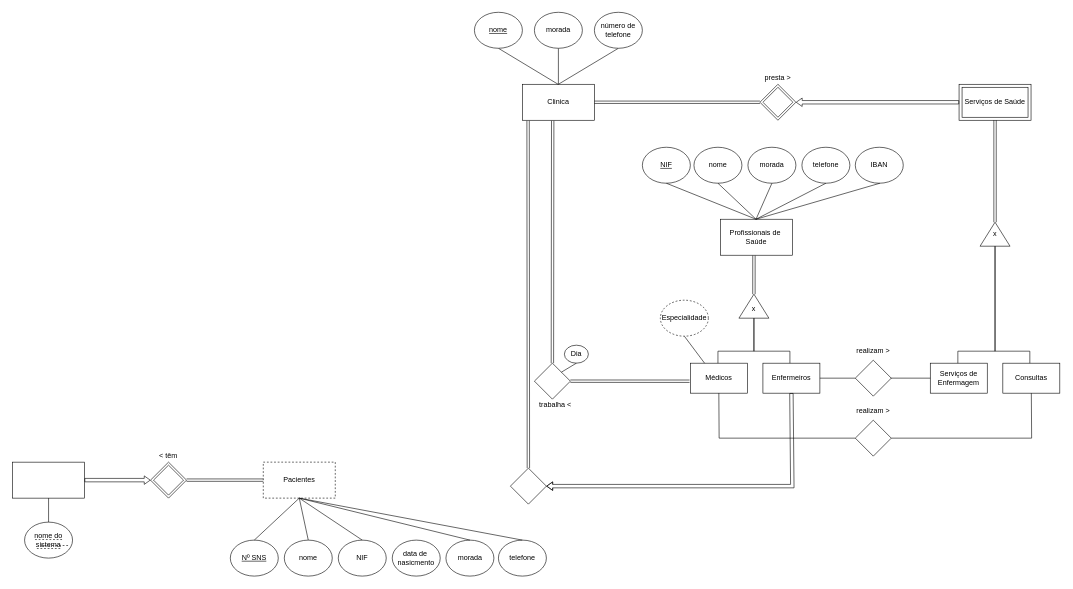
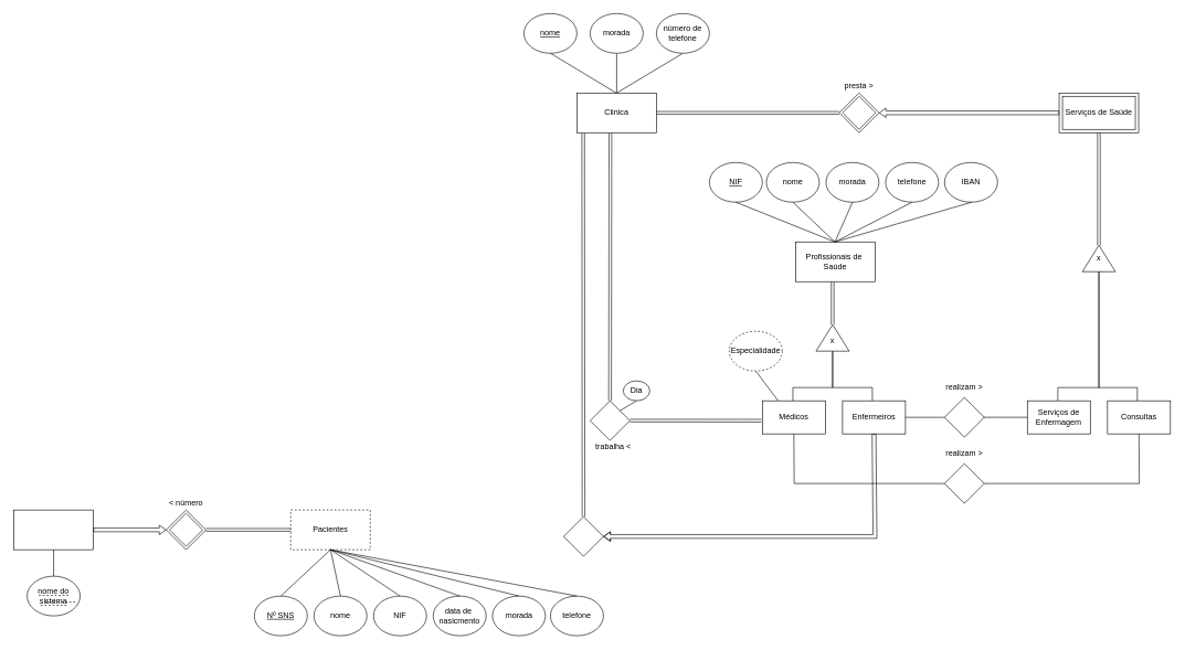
  <mxCell id="0" />
  <mxCell id="1" parent="0" />
  <mxCell id="2" value="Clinica" style="rounded=0;whiteSpace=wrap;html=1;" parent="1" vertex="1"><mxGeometry x="870" y="140" width="120" height="60" as="geometry" /></mxCell>
  <mxCell id="3" value="" style="endArrow=none;html=1;rounded=0;entryX=0.5;entryY=1;entryDx=0;entryDy=0;" parent="1" target="6" edge="1"><mxGeometry width="50" height="50" relative="1" as="geometry"><mxPoint x="929.5" y="140" as="sourcePoint" /><mxPoint x="870" y="80" as="targetPoint" /></mxGeometry></mxCell>
  <mxCell id="4" value="" style="endArrow=none;html=1;rounded=0;entryX=0.5;entryY=1;entryDx=0;entryDy=0;" parent="1" target="8" edge="1"><mxGeometry width="50" height="50" relative="1" as="geometry"><mxPoint x="930" y="140" as="sourcePoint" /><mxPoint x="990" y="80" as="targetPoint" /></mxGeometry></mxCell>
  <mxCell id="5" value="" style="endArrow=none;html=1;rounded=0;exitX=0.5;exitY=0;exitDx=0;exitDy=0;" parent="1" source="2" edge="1"><mxGeometry width="50" height="50" relative="1" as="geometry"><mxPoint x="929.5" y="120" as="sourcePoint" /><mxPoint x="930" y="80" as="targetPoint" /></mxGeometry></mxCell>
  <mxCell id="6" value="&lt;u&gt;nome&lt;/u&gt;" style="ellipse;whiteSpace=wrap;html=1;" parent="1" vertex="1"><mxGeometry y="20" width="80" height="60" as="geometry" x="790" /></mxCell>
  <mxCell id="7" value="morada" style="ellipse;whiteSpace=wrap;html=1;" parent="1" vertex="1"><mxGeometry x="890" y="20" width="80" height="60" as="geometry" /></mxCell>
  <mxCell id="8" value="número de&lt;div&gt;telefone&lt;/div&gt;" style="ellipse;whiteSpace=wrap;html=1;" parent="1" vertex="1"><mxGeometry x="990" y="20" width="80" height="60" as="geometry" /></mxCell>
  <mxCell id="9" value="Profissionais de&amp;nbsp;&lt;div&gt;Saúde&lt;/div&gt;" style="rounded=0;whiteSpace=wrap;html=1;" parent="1" vertex="1"><mxGeometry x="1200" y="365" width="120" height="60" as="geometry" /></mxCell>
  <mxCell id="10" value="&lt;u&gt;NIF&lt;/u&gt;" style="ellipse;whiteSpace=wrap;html=1;" parent="1" vertex="1"><mxGeometry x="1070" y="245" width="80" height="60" as="geometry" /></mxCell>
  <mxCell id="11" value="nome" style="ellipse;whiteSpace=wrap;html=1;" parent="1" vertex="1"><mxGeometry x="1156" y="245" width="80" height="60" as="geometry" /></mxCell>
  <mxCell id="12" value="morada" style="ellipse;whiteSpace=wrap;html=1;" parent="1" vertex="1"><mxGeometry x="1246" y="245" width="80" height="60" as="geometry" /></mxCell>
  <mxCell id="13" value="telefone" style="ellipse;whiteSpace=wrap;html=1;" parent="1" vertex="1"><mxGeometry x="1336" y="245" width="80" height="60" as="geometry" /></mxCell>
  <mxCell id="14" value="IBAN" style="ellipse;whiteSpace=wrap;html=1;" parent="1" vertex="1"><mxGeometry x="1425" y="245" width="80" height="60" as="geometry" /></mxCell>
  <mxCell id="15" value="" style="endArrow=none;html=1;rounded=0;exitX=0.5;exitY=0;exitDx=0;exitDy=0;entryX=0.5;entryY=1;entryDx=0;entryDy=0;" parent="1" target="10" edge="1"><mxGeometry width="50" height="50" relative="1" as="geometry"><mxPoint x="1259.5" y="365" as="sourcePoint" /><mxPoint x="1259.5" y="305" as="targetPoint" /></mxGeometry></mxCell>
  <mxCell id="16" value="" style="endArrow=none;html=1;rounded=0;exitX=0.5;exitY=0;exitDx=0;exitDy=0;entryX=0.5;entryY=1;entryDx=0;entryDy=0;" parent="1" target="11" edge="1"><mxGeometry width="50" height="50" relative="1" as="geometry"><mxPoint x="1259.5" y="365" as="sourcePoint" /><mxPoint x="1259.5" y="305" as="targetPoint" /></mxGeometry></mxCell>
  <mxCell id="17" value="" style="endArrow=none;html=1;rounded=0;exitX=0.5;exitY=0;exitDx=0;exitDy=0;entryX=0.5;entryY=1;entryDx=0;entryDy=0;" parent="1" target="12" edge="1"><mxGeometry width="50" height="50" relative="1" as="geometry"><mxPoint x="1259.5" y="365" as="sourcePoint" /><mxPoint x="1259.5" y="305" as="targetPoint" /></mxGeometry></mxCell>
  <mxCell id="18" value="" style="endArrow=none;html=1;rounded=0;exitX=0.5;exitY=0;exitDx=0;exitDy=0;entryX=0.5;entryY=1;entryDx=0;entryDy=0;" parent="1" target="13" edge="1"><mxGeometry width="50" height="50" relative="1" as="geometry"><mxPoint x="1259.5" y="365" as="sourcePoint" /><mxPoint x="1259.5" y="305" as="targetPoint" /></mxGeometry></mxCell>
  <mxCell id="19" value="" style="endArrow=none;html=1;rounded=0;exitX=0.5;exitY=0;exitDx=0;exitDy=0;entryX=0.5;entryY=1;entryDx=0;entryDy=0;" parent="1" edge="1"><mxGeometry width="50" height="50" relative="1" as="geometry"><mxPoint x="1259.5" y="365" as="sourcePoint" /><mxPoint x="1466" y="305" as="targetPoint" /></mxGeometry></mxCell>
  <mxCell id="20" value="" style="shape=link;html=1;rounded=0;entryX=1;entryY=0.5;entryDx=0;entryDy=0;exitX=0.467;exitY=1.009;exitDx=0;exitDy=0;exitPerimeter=0;" parent="1" source="9" target="21" edge="1"><mxGeometry width="100" relative="1" as="geometry"><mxPoint x="1269.5" y="340" as="sourcePoint" /><mxPoint x="1180" y="400" as="targetPoint" /></mxGeometry></mxCell>
  <mxCell id="21" value="" style="triangle;whiteSpace=wrap;html=1;rotation=-90;" parent="1" vertex="1"><mxGeometry x="1236" y="485" width="40" height="50" as="geometry" /></mxCell>
  <mxCell id="22" value="x" style="text;strokeColor=none;align=center;fillColor=none;html=1;verticalAlign=middle;whiteSpace=wrap;rounded=0;" parent="1" vertex="1"><mxGeometry x="1241" y="495" width="30" height="40" as="geometry" /></mxCell>
  <mxCell id="23" value="" style="endArrow=none;html=1;rounded=0;entryX=0;entryY=0.5;entryDx=0;entryDy=0;" parent="1" target="21" edge="1"><mxGeometry width="50" height="50" relative="1" as="geometry"><mxPoint x="1196" y="625" as="sourcePoint" /><mxPoint x="1246" y="565" as="targetPoint" /><Array as="points"><mxPoint x="1196" y="585" /><mxPoint x="1256" y="585" /></Array></mxGeometry></mxCell>
  <mxCell id="24" value="" style="endArrow=none;html=1;rounded=0;entryX=0;entryY=0.5;entryDx=0;entryDy=0;" parent="1" target="21" edge="1"><mxGeometry width="50" height="50" relative="1" as="geometry"><mxPoint x="1316" y="625" as="sourcePoint" /><mxPoint x="1331" y="535" as="targetPoint" /><Array as="points"><mxPoint x="1316" y="585" /><mxPoint x="1256" y="585" /></Array></mxGeometry></mxCell>
  <mxCell id="25" value="Médicos" style="rounded=0;whiteSpace=wrap;html=1;" parent="1" vertex="1"><mxGeometry x="1150" y="605" width="95" height="50" as="geometry" /></mxCell>
  <mxCell id="26" value="Enfermeiros" style="rounded=0;whiteSpace=wrap;html=1;" parent="1" vertex="1"><mxGeometry x="1271" y="605" width="95" height="50" as="geometry" /></mxCell>
  <mxCell id="27" value="" style="endArrow=none;html=1;rounded=0;exitX=0.5;exitY=1;exitDx=0;exitDy=0;entryX=0.25;entryY=0;entryDx=0;entryDy=0;" parent="1" source="28" edge="1" target="25"><mxGeometry width="50" height="50" relative="1" as="geometry"><mxPoint x="1196" y="685" as="sourcePoint" /><mxPoint x="1196" y="655" as="targetPoint" /></mxGeometry></mxCell>
  <mxCell id="28" value="&lt;div&gt;Especialidade&lt;/div&gt;" style="ellipse;whiteSpace=wrap;html=1;dashed=1;" parent="1" vertex="1"><mxGeometry x="1100" y="500" width="80" height="60" as="geometry" /></mxCell>
  <mxCell id="29" value="" style="rhombus;whiteSpace=wrap;html=1;" parent="1" vertex="1"><mxGeometry x="850" y="780" width="60" height="60" as="geometry" /></mxCell>
  <mxCell id="30" value="trabalha &amp;lt;" style="text;strokeColor=none;align=center;fillColor=none;html=1;verticalAlign=middle;whiteSpace=wrap;rounded=0;" parent="1" vertex="1"><mxGeometry x="880" y="660" width="90" height="30" as="geometry" /></mxCell>
  <mxCell id="31" value="" style="shape=flexArrow;endArrow=classic;html=1;rounded=0;entryX=1;entryY=0.5;entryDx=0;entryDy=0;exitX=0.5;exitY=1;exitDx=0;exitDy=0;width=5.714;endSize=2.98;endWidth=7.421;" parent="1" source="26" target="29" edge="1"><mxGeometry width="50" height="50" relative="1" as="geometry"><mxPoint x="1350" y="810" as="sourcePoint" /><mxPoint x="1020" y="770" as="targetPoint" /><Array as="points"><mxPoint x="1320" y="810" /></Array></mxGeometry></mxCell>
  <mxCell id="32" value="" style="shape=link;html=1;rounded=0;exitX=0.079;exitY=1.014;exitDx=0;exitDy=0;exitPerimeter=0;" parent="1" source="2" target="29" edge="1"><mxGeometry width="100" relative="1" as="geometry"><mxPoint x="879.66" y="340" as="sourcePoint" /><mxPoint x="879.66" y="375" as="targetPoint" /></mxGeometry></mxCell>
  <mxCell id="33" value="" style="rhombus;whiteSpace=wrap;html=1;" parent="1" vertex="1"><mxGeometry x="890" y="605" width="60" height="60" as="geometry" /></mxCell>
  <mxCell id="34" value="" style="shape=link;html=1;rounded=0;exitX=-0.014;exitY=0.602;exitDx=0;exitDy=0;entryX=1;entryY=0.5;entryDx=0;entryDy=0;exitPerimeter=0;" parent="1" source="25" target="33" edge="1"><mxGeometry width="100" relative="1" as="geometry"><mxPoint x="1040" y="490" as="sourcePoint" /><mxPoint x="1040.34" y="810" as="targetPoint" /></mxGeometry></mxCell>
  <mxCell id="35" value="" style="shape=link;html=1;rounded=0;entryX=0.5;entryY=0;entryDx=0;entryDy=0;exitX=0.421;exitY=1.014;exitDx=0;exitDy=0;exitPerimeter=0;" parent="1" source="2" target="33" edge="1"><mxGeometry width="100" relative="1" as="geometry"><mxPoint x="920" y="340" as="sourcePoint" /><mxPoint x="910.34" y="675" as="targetPoint" /></mxGeometry></mxCell>
  <mxCell id="36" value="Dia" style="ellipse;whiteSpace=wrap;html=1;" parent="1" vertex="1"><mxGeometry x="940" y="575" width="40" height="30" as="geometry" /></mxCell>
  <mxCell id="37" value="" style="endArrow=none;html=1;rounded=0;exitX=1;exitY=0;exitDx=0;exitDy=0;entryX=0.5;entryY=1;entryDx=0;entryDy=0;" parent="1" source="33" target="36" edge="1"><mxGeometry width="50" height="50" relative="1" as="geometry"><mxPoint x="969" y="605" as="sourcePoint" /><mxPoint x="969" y="545" as="targetPoint" /></mxGeometry></mxCell>
  <mxCell id="38" value="Pacientes" style="rounded=0;whiteSpace=wrap;html=1;dashed=1;" parent="1" vertex="1"><mxGeometry x="438" y="770" width="120" height="60" as="geometry" /></mxCell>
  <mxCell id="39" value="&lt;u&gt;Nº SNS&lt;/u&gt;" style="ellipse;whiteSpace=wrap;html=1;" parent="1" vertex="1"><mxGeometry x="383" y="900" width="80" height="60" as="geometry" /></mxCell>
  <mxCell id="40" value="" style="endArrow=none;html=1;rounded=0;exitX=0.5;exitY=0;exitDx=0;exitDy=0;entryX=0.5;entryY=1;entryDx=0;entryDy=0;" parent="1" source="39" target="38" edge="1"><mxGeometry width="50" height="50" relative="1" as="geometry"><mxPoint x="632.5" y="910" as="sourcePoint" /><mxPoint x="483" y="850" as="targetPoint" /></mxGeometry></mxCell>
  <mxCell id="41" value="nome" style="ellipse;whiteSpace=wrap;html=1;" parent="1" vertex="1"><mxGeometry x="473" y="900" width="80" height="60" as="geometry" /></mxCell>
  <mxCell id="42" value="NIF" style="ellipse;whiteSpace=wrap;html=1;" parent="1" vertex="1"><mxGeometry x="563" y="900" width="80" height="60" as="geometry" /></mxCell>
  <mxCell id="43" value="data de&amp;nbsp;&lt;div&gt;nasicmento&lt;/div&gt;" style="ellipse;whiteSpace=wrap;html=1;" parent="1" vertex="1"><mxGeometry x="653" y="900" width="80" height="60" as="geometry" /></mxCell>
  <mxCell id="44" value="morada" style="ellipse;whiteSpace=wrap;html=1;" parent="1" vertex="1"><mxGeometry x="742.5" y="900" width="80" height="60" as="geometry" /></mxCell>
  <mxCell id="45" value="telefone" style="ellipse;whiteSpace=wrap;html=1;" parent="1" vertex="1"><mxGeometry x="830" y="900" width="80" height="60" as="geometry" /></mxCell>
  <mxCell id="46" value="" style="endArrow=none;html=1;rounded=0;exitX=0.5;exitY=0;exitDx=0;exitDy=0;entryX=0.5;entryY=1;entryDx=0;entryDy=0;" parent="1" source="41" target="38" edge="1"><mxGeometry width="50" height="50" relative="1" as="geometry"><mxPoint x="433" y="910" as="sourcePoint" /><mxPoint x="508" y="840" as="targetPoint" /></mxGeometry></mxCell>
  <mxCell id="47" value="" style="endArrow=none;html=1;rounded=0;exitX=0.5;exitY=0;exitDx=0;exitDy=0;entryX=0.5;entryY=1;entryDx=0;entryDy=0;" parent="1" source="42" target="38" edge="1"><mxGeometry width="50" height="50" relative="1" as="geometry"><mxPoint x="443" y="920" as="sourcePoint" /><mxPoint x="518" y="850" as="targetPoint" /></mxGeometry></mxCell>
+ <mxCell id="48" value="" style="endArrow=none;html=1;rounded=0;exitX=0.5;exitY=0;exitDx=0;exitDy=0;entryX=0.5;entryY=1;entryDx=0;entryDy=0;" parent="1" source="43" target="38" edge="1"><mxGeometry width="50" height="50" relative="1" as="geometry"><mxPoint x="453" y="930" as="sourcePoint" /><mxPoint x="528" y="860" as="targetPoint" /></mxGeometry></mxCell>
  <mxCell id="49" value="" style="endArrow=none;html=1;rounded=0;exitX=0.5;exitY=0;exitDx=0;exitDy=0;entryX=0.5;entryY=1;entryDx=0;entryDy=0;" parent="1" source="44" target="38" edge="1"><mxGeometry width="50" height="50" relative="1" as="geometry"><mxPoint x="463" y="940" as="sourcePoint" /><mxPoint x="538" y="870" as="targetPoint" /></mxGeometry></mxCell>
  <mxCell id="50" value="" style="endArrow=none;html=1;rounded=0;exitX=0.5;exitY=0;exitDx=0;exitDy=0;entryX=0.5;entryY=1;entryDx=0;entryDy=0;" parent="1" source="45" target="38" edge="1"><mxGeometry width="50" height="50" relative="1" as="geometry"><mxPoint x="473" y="950" as="sourcePoint" /><mxPoint x="548" y="880" as="targetPoint" /></mxGeometry></mxCell>
  <mxCell id="51" value="" style="shape=link;html=1;rounded=0;entryX=0;entryY=0.5;entryDx=0;entryDy=0;exitX=1;exitY=0.5;exitDx=0;exitDy=0;" parent="1" source="52" target="38" edge="1"><mxGeometry width="100" relative="1" as="geometry"><mxPoint x="350" y="810" as="sourcePoint" /><mxPoint x="420" y="799.41" as="targetPoint" /></mxGeometry></mxCell>
  <mxCell id="52" value="" style="rhombus;whiteSpace=wrap;html=1;" parent="1" vertex="1"><mxGeometry x="250" y="770" width="60" height="60" as="geometry" /></mxCell>
- <mxCell id="53" value="&amp;lt; têm" style="text;strokeColor=none;align=center;fillColor=none;html=1;verticalAlign=middle;whiteSpace=wrap;rounded=0;" parent="1" vertex="1"><mxGeometry x="235" y="745" width="90" height="30" as="geometry" /></mxCell>
+ <mxCell id="53" value="&amp;lt; número" style="text;strokeColor=none;align=center;fillColor=none;html=1;verticalAlign=middle;whiteSpace=wrap;rounded=0;" parent="1" vertex="1"><mxGeometry x="235" y="745" width="90" height="30" as="geometry" /></mxCell>
  <mxCell id="54" value="" style="rhombus;whiteSpace=wrap;html=1;" parent="1" vertex="1"><mxGeometry x="255" y="775" width="50" height="50" as="geometry" /></mxCell>
  <mxCell id="55" value="" style="rounded=0;whiteSpace=wrap;html=1;" parent="1" vertex="1"><mxGeometry x="20" y="770" width="120" height="60" as="geometry" /></mxCell>
  <mxCell id="56" value="" style="shape=flexArrow;endArrow=classic;html=1;rounded=0;entryX=0;entryY=0.5;entryDx=0;entryDy=0;exitX=1;exitY=0.5;exitDx=0;exitDy=0;width=5.714;endSize=2.98;endWidth=7.421;" parent="1" source="55" target="52" edge="1"><mxGeometry width="50" height="50" relative="1" as="geometry"><mxPoint x="750" y="545" as="sourcePoint" /><mxPoint x="329" y="695" as="targetPoint" /><Array as="points" /></mxGeometry></mxCell>
  <mxCell id="57" value="nome do sistema" style="ellipse;whiteSpace=wrap;html=1;" parent="1" vertex="1"><mxGeometry x="40" y="870" width="80" height="60" as="geometry" /></mxCell>
  <mxCell id="58" value="" style="endArrow=none;html=1;rounded=0;exitX=0.5;exitY=0;exitDx=0;exitDy=0;entryX=0.5;entryY=1;entryDx=0;entryDy=0;" parent="1" source="57" target="55" edge="1"><mxGeometry width="50" height="50" relative="1" as="geometry"><mxPoint x="175" y="910" as="sourcePoint" /><mxPoint x="160" y="840" as="targetPoint" /></mxGeometry></mxCell>
  <mxCell id="59" value="" style="endArrow=none;dashed=1;html=1;rounded=0;" parent="1" edge="1"><mxGeometry width="50" height="50" relative="1" as="geometry"><mxPoint x="57.5" y="899" as="sourcePoint" /><mxPoint x="102.5" y="899" as="targetPoint" /></mxGeometry></mxCell>
  <mxCell id="60" value="" style="endArrow=none;dashed=1;html=1;rounded=0;" parent="1" edge="1"><mxGeometry width="50" height="50" relative="1" as="geometry"><mxPoint x="60.5" y="914" as="sourcePoint" /><mxPoint x="102" y="914" as="targetPoint" /></mxGeometry></mxCell>
  <mxCell id="61" value="" style="rounded=0;whiteSpace=wrap;html=1;" parent="1" vertex="1"><mxGeometry x="1598" y="140" width="120" height="60" as="geometry" /></mxCell>
  <mxCell id="62" value="" style="shape=link;html=1;rounded=0;exitX=0.5;exitY=1;exitDx=0;exitDy=0;entryX=1;entryY=0.5;entryDx=0;entryDy=0;" parent="1" source="61" target="63" edge="1"><mxGeometry width="100" relative="1" as="geometry"><mxPoint x="1650" y="215" as="sourcePoint" /><mxPoint x="1658" y="255" as="targetPoint" /></mxGeometry></mxCell>
  <mxCell id="63" value="" style="triangle;whiteSpace=wrap;html=1;rotation=-90;" parent="1" vertex="1"><mxGeometry x="1638" y="365" width="40" height="50" as="geometry" /></mxCell>
  <mxCell id="64" value="x" style="text;strokeColor=none;align=center;fillColor=none;html=1;verticalAlign=middle;whiteSpace=wrap;rounded=0;" parent="1" vertex="1"><mxGeometry x="1643" y="377.5" width="30" height="25" as="geometry" /></mxCell>
  <mxCell id="65" value="" style="endArrow=none;html=1;rounded=0;entryX=0;entryY=0.5;entryDx=0;entryDy=0;" parent="1" target="63" edge="1"><mxGeometry width="50" height="50" relative="1" as="geometry"><mxPoint x="1596" y="625" as="sourcePoint" /><mxPoint x="1659.95" y="521.08" as="targetPoint" /><Array as="points"><mxPoint x="1596" y="585" /><mxPoint x="1658" y="585" /></Array></mxGeometry></mxCell>
  <mxCell id="66" value="" style="endArrow=none;html=1;rounded=0;entryX=0;entryY=0.5;entryDx=0;entryDy=0;" parent="1" target="63" edge="1"><mxGeometry width="50" height="50" relative="1" as="geometry"><mxPoint x="1716" y="625" as="sourcePoint" /><mxPoint x="1660" y="520" as="targetPoint" /><Array as="points"><mxPoint x="1716" y="585" /><mxPoint x="1658" y="585" /></Array></mxGeometry></mxCell>
  <mxCell id="67" value="Serviços de Enfermagem" style="rounded=0;whiteSpace=wrap;html=1;" parent="1" vertex="1"><mxGeometry x="1550" y="605" width="95" height="50" as="geometry" /></mxCell>
  <mxCell id="68" value="Consultas" style="rounded=0;whiteSpace=wrap;html=1;" parent="1" vertex="1"><mxGeometry x="1671" y="605" width="95" height="50" as="geometry" /></mxCell>
  <mxCell id="69" value="" style="endArrow=none;dashed=1;html=1;rounded=0;" edge="1" parent="1"><mxGeometry width="50" height="50" relative="1" as="geometry"><mxPoint x="67.5" y="909" as="sourcePoint" /><mxPoint x="112.5" y="909" as="targetPoint" /></mxGeometry></mxCell>
  <mxCell id="70" value="" style="rhombus;whiteSpace=wrap;html=1;" vertex="1" parent="1"><mxGeometry x="1425" y="600" width="60" height="60" as="geometry" /></mxCell>
  <mxCell id="71" value="realizam &amp;gt;" style="text;strokeColor=none;align=center;fillColor=none;html=1;verticalAlign=middle;whiteSpace=wrap;rounded=0;" vertex="1" parent="1"><mxGeometry x="1410" y="570" width="90" height="30" as="geometry" /></mxCell>
  <mxCell id="72" value="" style="rhombus;whiteSpace=wrap;html=1;" vertex="1" parent="1"><mxGeometry x="1425" y="700" width="60" height="60" as="geometry" /></mxCell>
  <mxCell id="73" value="realizam &amp;gt;" style="text;strokeColor=none;align=center;fillColor=none;html=1;verticalAlign=middle;whiteSpace=wrap;rounded=0;" vertex="1" parent="1"><mxGeometry x="1410" y="670" width="90" height="30" as="geometry" /></mxCell>
  <mxCell id="74" value="" style="endArrow=none;html=1;rounded=0;entryX=0;entryY=0.5;entryDx=0;entryDy=0;exitX=1;exitY=0.5;exitDx=0;exitDy=0;" edge="1" parent="1" source="26" target="70"><mxGeometry width="50" height="50" relative="1" as="geometry"><mxPoint x="1415" y="635" as="sourcePoint" /><mxPoint x="1515" y="575" as="targetPoint" /></mxGeometry></mxCell>
  <mxCell id="75" value="" style="endArrow=none;html=1;rounded=0;entryX=0;entryY=0.5;entryDx=0;entryDy=0;exitX=0.984;exitY=0.499;exitDx=0;exitDy=0;exitPerimeter=0;" edge="1" parent="1" source="70" target="67"><mxGeometry width="50" height="50" relative="1" as="geometry"><mxPoint x="1490" y="630" as="sourcePoint" /><mxPoint x="1545" y="629.47" as="targetPoint" /></mxGeometry></mxCell>
  <mxCell id="76" value="" style="endArrow=none;html=1;rounded=0;entryX=0;entryY=0.5;entryDx=0;entryDy=0;exitX=0.5;exitY=1;exitDx=0;exitDy=0;" edge="1" parent="1" source="25" target="72"><mxGeometry width="50" height="50" relative="1" as="geometry"><mxPoint x="1166.5" y="758.75" as="sourcePoint" /><mxPoint x="1225.5" y="758.75" as="targetPoint" /><Array as="points"><mxPoint x="1198" y="730" /></Array></mxGeometry></mxCell>
  <mxCell id="77" value="" style="endArrow=none;html=1;rounded=0;entryX=0.5;entryY=1;entryDx=0;entryDy=0;exitX=1;exitY=0.5;exitDx=0;exitDy=0;" edge="1" parent="1" source="72" target="68"><mxGeometry width="50" height="50" relative="1" as="geometry"><mxPoint x="1530" y="729.38" as="sourcePoint" /><mxPoint x="1589" y="729.38" as="targetPoint" /><Array as="points"><mxPoint x="1719" y="730" /></Array></mxGeometry></mxCell>
  <mxCell id="78" value="" style="rhombus;whiteSpace=wrap;html=1;" vertex="1" parent="1"><mxGeometry x="1266" y="140" width="60" height="60" as="geometry" /></mxCell>
  <mxCell id="79" value="" style="rhombus;whiteSpace=wrap;html=1;" vertex="1" parent="1"><mxGeometry x="1271" y="145" width="50" height="50" as="geometry" /></mxCell>
  <mxCell id="80" value="Serviços de Saúde" style="rounded=0;whiteSpace=wrap;html=1;" vertex="1" parent="1"><mxGeometry x="1603" y="145" width="110" height="50" as="geometry" /></mxCell>
  <mxCell id="81" value="" style="shape=flexArrow;endArrow=classic;html=1;rounded=0;entryX=1;entryY=0.5;entryDx=0;entryDy=0;exitX=0;exitY=0.5;exitDx=0;exitDy=0;width=5.714;endSize=2.98;endWidth=7.421;" edge="1" parent="1" source="61" target="78"><mxGeometry width="50" height="50" relative="1" as="geometry"><mxPoint x="1395" y="160" as="sourcePoint" /><mxPoint x="1505" y="160" as="targetPoint" /><Array as="points" /></mxGeometry></mxCell>
  <mxCell id="82" value="" style="shape=link;html=1;rounded=0;entryX=0;entryY=0.5;entryDx=0;entryDy=0;exitX=1;exitY=0.5;exitDx=0;exitDy=0;" edge="1" parent="1" source="2" target="78"><mxGeometry width="100" relative="1" as="geometry"><mxPoint x="1028" y="169.41" as="sourcePoint" /><mxPoint x="1156" y="169.41" as="targetPoint" /></mxGeometry></mxCell>
  <mxCell id="83" value="presta &amp;gt;" style="text;strokeColor=none;align=center;fillColor=none;html=1;verticalAlign=middle;whiteSpace=wrap;rounded=0;" vertex="1" parent="1"><mxGeometry x="1251" y="115" width="90" height="30" as="geometry" /></mxCell>
